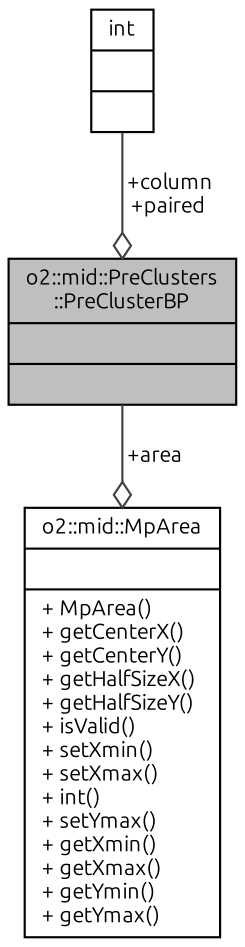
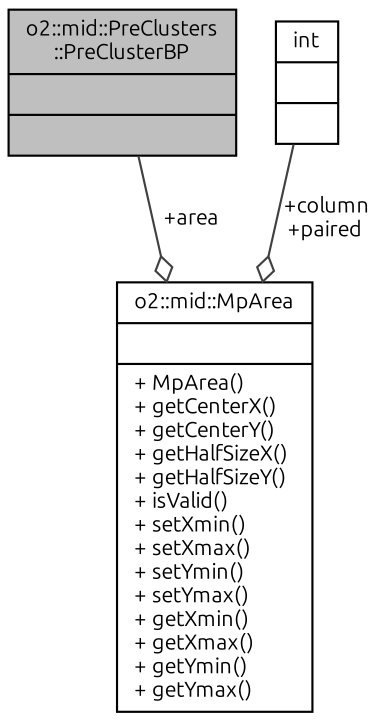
  digraph {
    fontname=Ubuntu
    node [color=black fontname=Ubuntu fontsize=10 shape=record]
    edge [arrowhead=odiamond color=grey25 fontname=Ubuntu fontsize=10 labelfontname=Helvetica labelfontsize=10 style=solid]
    n1 [fillcolor=grey75 fontcolor=black height=0.2 label="{o2::mid::PreClusters\l::PreClusterBP\n||}" style=filled width=0.4]
-   n2 [height=0.2 label="{o2::mid::MpArea\n||+ MpArea()\l+ getCenterX()\l+ getCenterY()\l+ getHalfSizeX()\l+ getHalfSizeY()\l+ isValid()\l+ setXmin()\l+ setXmax()\l+ int()\l+ setYmax()\l+ getXmin()\l+ getXmax()\l+ getYmin()\l+ getYmax()\l}" width=0.4]
+   n2 [height=0.2 label="{o2::mid::MpArea\n||+ MpArea()\l+ getCenterX()\l+ getCenterY()\l+ getHalfSizeX()\l+ getHalfSizeY()\l+ isValid()\l+ setXmin()\l+ setXmax()\l+ setYmin()\l+ setYmax()\l+ getXmin()\l+ getXmax()\l+ getYmin()\l+ getYmax()\l}" width=0.4]
    n3 [height=0.2 label="{int\n||}" width=0.4]
    n1 -> n2 [label=" +area"]
-   n3 -> n1 [label=" +column\n+paired"]
+   n3 -> n2 [label=" +column\n+paired"]
  }
